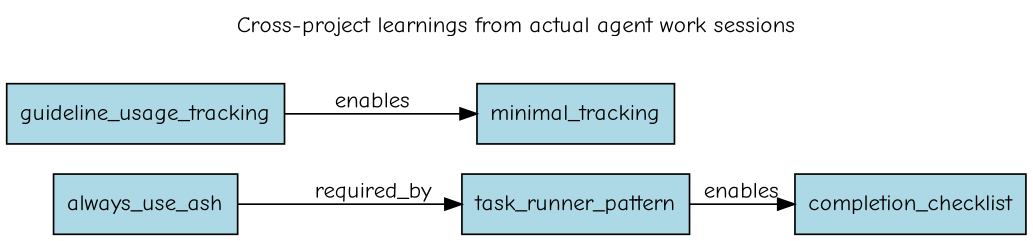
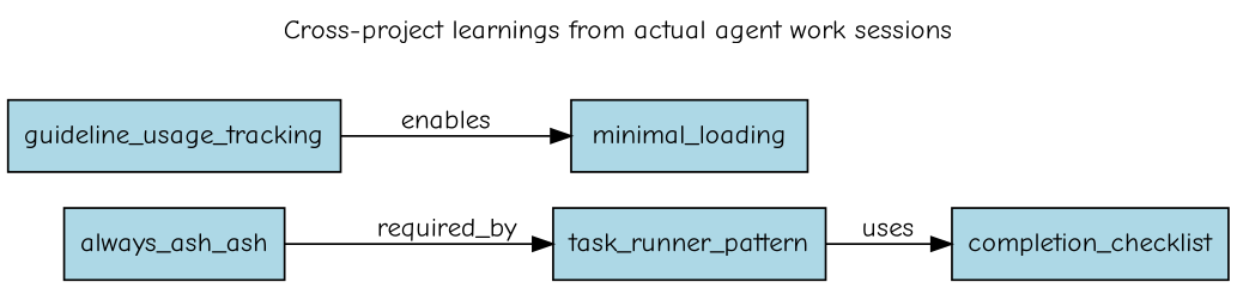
  digraph {
    fontname="Comic Neue"
    label="Cross-project learnings from actual agent work sessions"
    labelloc=t
    rankdir=LR
    node [fillcolor=lightblue fontname="Comic Neue" shape=box style=filled]
    edge [fontname="Comic Neue"]
-   always_use_ash
+   always_use_ash [label=always_ash_ash]
    task_runner_pattern
    completion_checklist
    guideline_usage_tracking
-   minimal_loading [label=minimal_tracking]
+   minimal_loading
    always_use_ash -> task_runner_pattern [label=required_by]
-   task_runner_pattern -> completion_checklist [label=enables]
+   task_runner_pattern -> completion_checklist [label=uses]
    guideline_usage_tracking -> minimal_loading [label=enables]
  }
